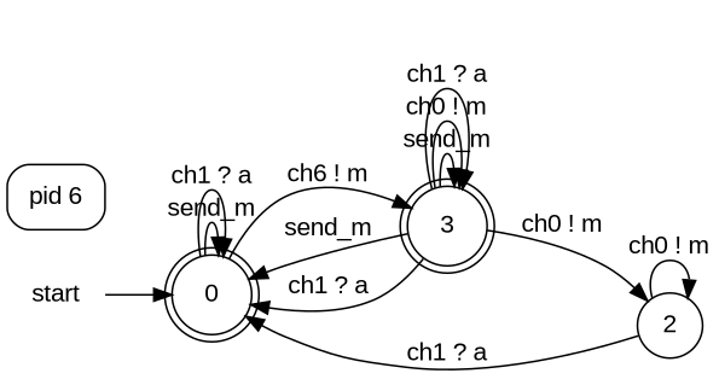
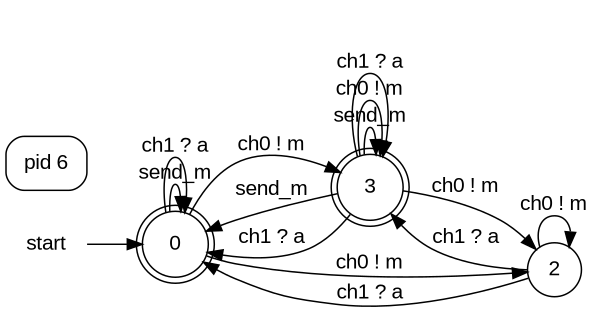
  digraph {
    fontname="Liberation Sans"
    rankdir=LR
    node [fontname="Liberation Sans" shape=doublecircle]
    edge [fontname="Liberation Sans"]
    n1 [label=0]
    n2 [label=3]
    n3 [label=2 shape=circle]
    n4 [label=start shape=plaintext]
    n5 [label="pid 6" shape=box style=rounded]
    n1 -> n1 [label=send_m]
    n1 -> n1 [label="ch1 ? a"]
-   n1 -> n2 [label="ch6 ! m"]
+   n1 -> n2 [label="ch0 ! m"]
+   n1 -> n3 [label="ch0 ! m"]
    n2 -> n1 [label=send_m]
    n2 -> n1 [label="ch1 ? a"]
    n2 -> n2 [label=send_m]
    n2 -> n2 [label="ch0 ! m"]
    n2 -> n2 [label="ch1 ? a"]
    n2 -> n3 [label="ch0 ! m"]
    n3 -> n1 [label="ch1 ? a"]
+   n3 -> n2 [label="ch1 ? a"]
    n3 -> n3 [label="ch0 ! m"]
    n4 -> n1
  }
